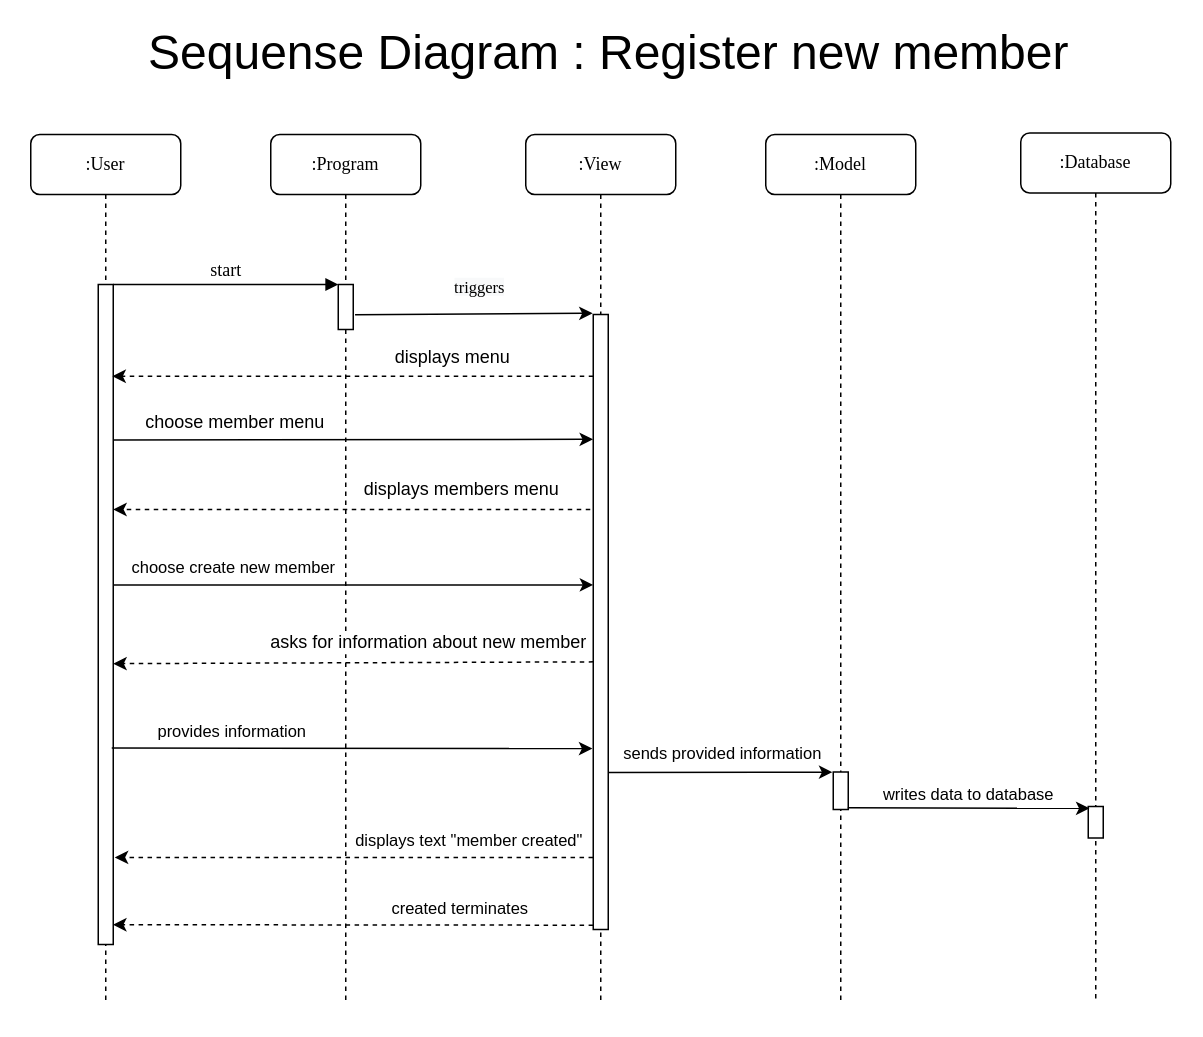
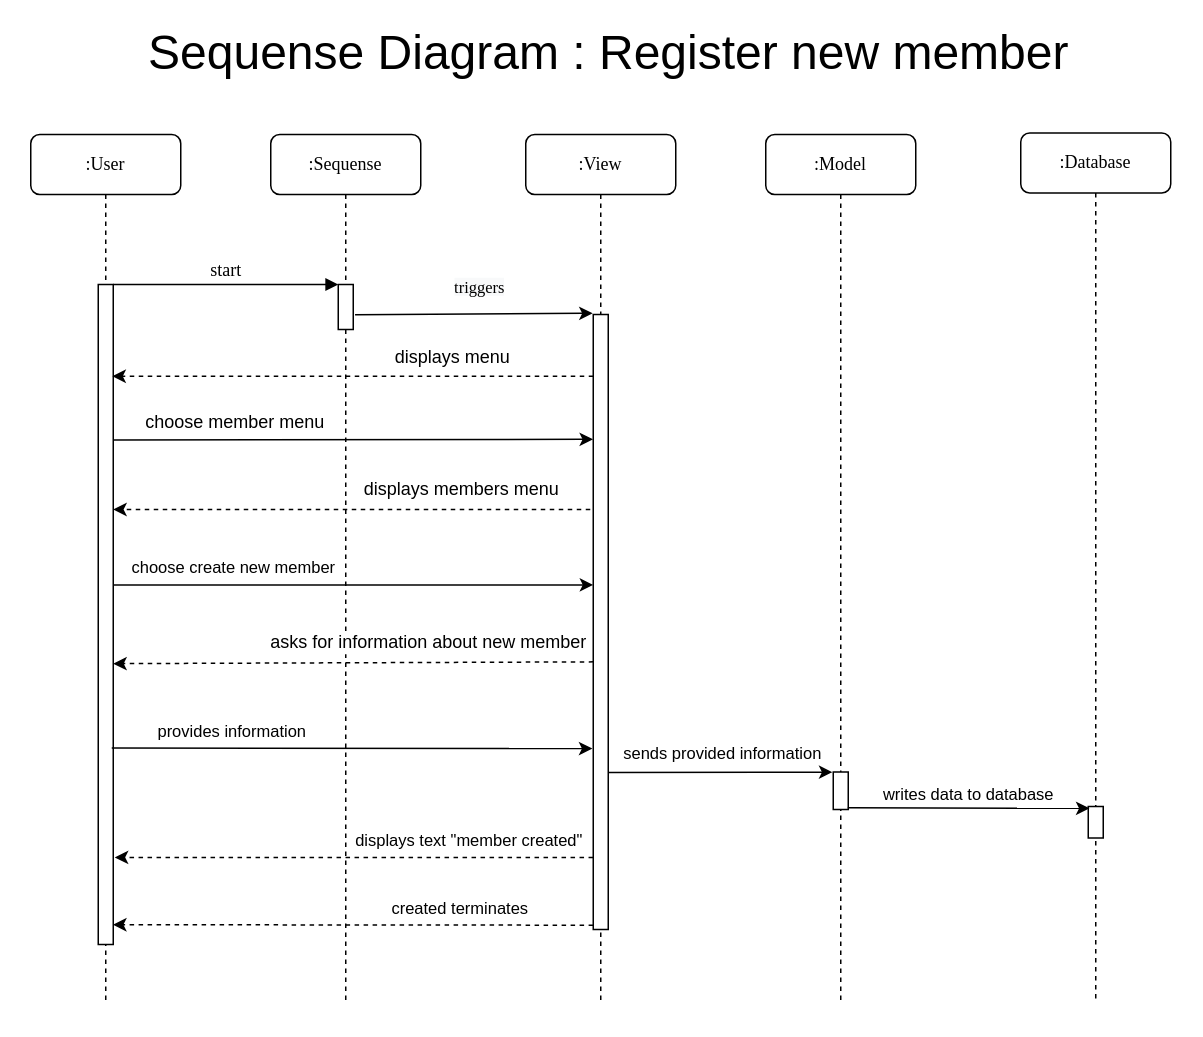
  <mxCell id="0" />
  <mxCell id="1" parent="0" />
- <mxCell id="2" value=":Program" style="shape=umlLifeline;perimeter=lifelinePerimeter;whiteSpace=wrap;html=1;container=1;collapsible=0;recursiveResize=0;outlineConnect=0;rounded=1;shadow=0;comic=0;labelBackgroundColor=none;strokeWidth=1;fontFamily=Verdana;fontSize=12;align=center;" parent="1" vertex="1"><mxGeometry x="180" y="89" width="100" height="580" as="geometry" /></mxCell>
+ <mxCell id="2" value=":Sequense" style="shape=umlLifeline;perimeter=lifelinePerimeter;whiteSpace=wrap;html=1;container=1;collapsible=0;recursiveResize=0;outlineConnect=0;rounded=1;shadow=0;comic=0;labelBackgroundColor=none;strokeWidth=1;fontFamily=Verdana;fontSize=12;align=center;" parent="1" vertex="1"><mxGeometry x="180" y="89" width="100" height="580" as="geometry" /></mxCell>
  <mxCell id="3" value="" style="html=1;points=[];perimeter=orthogonalPerimeter;rounded=0;shadow=0;comic=0;labelBackgroundColor=none;strokeWidth=1;fontFamily=Verdana;fontSize=12;align=center;" parent="2" vertex="1"><mxGeometry x="45" y="100" width="10" height="30" as="geometry" /></mxCell>
  <mxCell id="4" value=":View" style="shape=umlLifeline;perimeter=lifelinePerimeter;whiteSpace=wrap;html=1;container=1;collapsible=0;recursiveResize=0;outlineConnect=0;rounded=1;shadow=0;comic=0;labelBackgroundColor=none;strokeWidth=1;fontFamily=Verdana;fontSize=12;align=center;" parent="1" vertex="1"><mxGeometry x="350" y="89" width="100" height="580" as="geometry" /></mxCell>
  <mxCell id="5" value="" style="html=1;points=[];perimeter=orthogonalPerimeter;rounded=0;shadow=0;comic=0;labelBackgroundColor=none;strokeWidth=1;fontFamily=Verdana;fontSize=12;align=center;" parent="4" vertex="1"><mxGeometry x="45" y="120" width="10" height="410" as="geometry" /></mxCell>
  <mxCell id="6" value="" style="endArrow=classic;html=1;exitX=0.96;exitY=0.387;exitDx=0;exitDy=0;exitPerimeter=0;" parent="4" target="5" edge="1"><mxGeometry width="50" height="50" relative="1" as="geometry"><mxPoint x="-275.4" y="300.28" as="sourcePoint" /><mxPoint x="44.71" y="301.42" as="targetPoint" /></mxGeometry></mxCell>
  <mxCell id="7" value="choose create new member" style="edgeLabel;html=1;align=center;verticalAlign=middle;resizable=0;points=[];" parent="6" vertex="1" connectable="0"><mxGeometry x="-0.141" y="2" relative="1" as="geometry"><mxPoint x="-58.57" y="-9.73" as="offset" /></mxGeometry></mxCell>
  <mxCell id="8" value="" style="endArrow=classic;html=1;dashed=1;entryX=1;entryY=0.479;entryDx=0;entryDy=0;entryPerimeter=0;" parent="4" edge="1"><mxGeometry width="50" height="50" relative="1" as="geometry"><mxPoint x="45" y="351.58" as="sourcePoint" /><mxPoint x="-275" y="352.76" as="targetPoint" /></mxGeometry></mxCell>
  <mxCell id="9" value="&lt;span style=&quot;font-size: 12px&quot;&gt;asks for information about new member&lt;/span&gt;" style="edgeLabel;html=1;align=center;verticalAlign=middle;resizable=0;points=[];" parent="8" vertex="1" connectable="0"><mxGeometry x="-0.089" relative="1" as="geometry"><mxPoint x="35" y="-13.97" as="offset" /></mxGeometry></mxCell>
  <mxCell id="10" value=":Model" style="shape=umlLifeline;perimeter=lifelinePerimeter;whiteSpace=wrap;html=1;container=1;collapsible=0;recursiveResize=0;outlineConnect=0;rounded=1;shadow=0;comic=0;labelBackgroundColor=none;strokeWidth=1;fontFamily=Verdana;fontSize=12;align=center;" parent="1" vertex="1"><mxGeometry x="510" y="89" width="100" height="580" as="geometry" /></mxCell>
  <mxCell id="11" value="" style="html=1;points=[];perimeter=orthogonalPerimeter;rounded=0;shadow=0;comic=0;labelBackgroundColor=none;strokeWidth=1;fontFamily=Verdana;fontSize=12;align=center;" parent="10" vertex="1"><mxGeometry x="45" y="425" width="10" height="25" as="geometry" /></mxCell>
  <mxCell id="12" value=":Database" style="shape=umlLifeline;perimeter=lifelinePerimeter;whiteSpace=wrap;html=1;container=1;collapsible=0;recursiveResize=0;outlineConnect=0;rounded=1;shadow=0;comic=0;labelBackgroundColor=none;strokeWidth=1;fontFamily=Verdana;fontSize=12;align=center;" parent="1" vertex="1"><mxGeometry x="680" y="88" width="100" height="580" as="geometry" /></mxCell>
  <mxCell id="13" value="" style="html=1;points=[];perimeter=orthogonalPerimeter;rounded=0;shadow=0;comic=0;labelBackgroundColor=none;strokeWidth=1;fontFamily=Verdana;fontSize=12;align=center;" parent="12" vertex="1"><mxGeometry x="45" y="449" width="10" height="21" as="geometry" /></mxCell>
  <mxCell id="14" value=":User" style="shape=umlLifeline;perimeter=lifelinePerimeter;whiteSpace=wrap;html=1;container=1;collapsible=0;recursiveResize=0;outlineConnect=0;rounded=1;shadow=0;comic=0;labelBackgroundColor=none;strokeWidth=1;fontFamily=Verdana;fontSize=12;align=center;" parent="1" vertex="1"><mxGeometry x="20" y="89" width="100" height="580" as="geometry" /></mxCell>
  <mxCell id="15" value="" style="html=1;points=[];perimeter=orthogonalPerimeter;rounded=0;shadow=0;comic=0;labelBackgroundColor=none;strokeWidth=1;fontFamily=Verdana;fontSize=12;align=center;" parent="14" vertex="1"><mxGeometry x="45" y="100" width="10" height="440" as="geometry" /></mxCell>
  <mxCell id="16" value="start" style="html=1;verticalAlign=bottom;endArrow=block;entryX=0;entryY=0;labelBackgroundColor=none;fontFamily=Verdana;fontSize=12;edgeStyle=elbowEdgeStyle;elbow=vertical;" parent="1" source="15" target="3" edge="1"><mxGeometry relative="1" as="geometry"><mxPoint x="140" y="199" as="sourcePoint" /></mxGeometry></mxCell>
  <mxCell id="17" value="" style="endArrow=classic;html=1;entryX=0.943;entryY=0.139;entryDx=0;entryDy=0;entryPerimeter=0;dashed=1;" parent="1" source="5" target="15" edge="1"><mxGeometry width="50" height="50" relative="1" as="geometry"><mxPoint x="366" y="252.04" as="sourcePoint" /><mxPoint x="74" y="251.88" as="targetPoint" /></mxGeometry></mxCell>
  <mxCell id="18" value="&lt;font style=&quot;font-size: 12px&quot;&gt;displays menu&lt;/font&gt;" style="edgeLabel;html=1;align=center;verticalAlign=middle;resizable=0;points=[];" parent="17" vertex="1" connectable="0"><mxGeometry x="-0.089" relative="1" as="geometry"><mxPoint x="51" y="-12.97" as="offset" /></mxGeometry></mxCell>
  <mxCell id="19" value="" style="endArrow=classic;html=1;exitX=1;exitY=0.231;exitDx=0;exitDy=0;exitPerimeter=0;entryX=-0.014;entryY=0.353;entryDx=0;entryDy=0;entryPerimeter=0;" parent="1" edge="1"><mxGeometry width="50" height="50" relative="1" as="geometry"><mxPoint x="75" y="292.64" as="sourcePoint" /><mxPoint x="394.86" y="292.19" as="targetPoint" /></mxGeometry></mxCell>
  <mxCell id="20" value="&lt;font style=&quot;font-size: 12px&quot;&gt;choose member menu&lt;/font&gt;" style="edgeLabel;html=1;align=center;verticalAlign=middle;resizable=0;points=[];" parent="19" vertex="1" connectable="0"><mxGeometry x="-0.141" y="2" relative="1" as="geometry"><mxPoint x="-56.57" y="-9.73" as="offset" /></mxGeometry></mxCell>
  <mxCell id="21" value="&lt;font style=&quot;font-size: 32px&quot;&gt;Sequense Diagram : Register new member&lt;/font&gt;" style="text;html=1;align=center;verticalAlign=middle;resizable=0;points=[];autosize=1;" parent="1" vertex="1"><mxGeometry x="90" y="20" width="630" height="30" as="geometry" /></mxCell>
  <mxCell id="22" value="" style="endArrow=classic;html=1;dashed=1;" parent="1" edge="1"><mxGeometry width="50" height="50" relative="1" as="geometry"><mxPoint x="393" y="339" as="sourcePoint" /><mxPoint x="75" y="339" as="targetPoint" /></mxGeometry></mxCell>
  <mxCell id="23" value="&lt;span style=&quot;font-size: 12px&quot;&gt;displays members menu&lt;/span&gt;" style="edgeLabel;html=1;align=center;verticalAlign=middle;resizable=0;points=[];" parent="22" vertex="1" connectable="0"><mxGeometry x="-0.089" relative="1" as="geometry"><mxPoint x="58" y="-13.97" as="offset" /></mxGeometry></mxCell>
  <mxCell id="24" value="" style="endArrow=classic;html=1;entryX=-0.056;entryY=0.004;entryDx=0;entryDy=0;entryPerimeter=0;exitX=0.997;exitY=0.122;exitDx=0;exitDy=0;exitPerimeter=0;" parent="1" target="11" edge="1"><mxGeometry width="50" height="50" relative="1" as="geometry"><mxPoint x="404.97" y="514.25" as="sourcePoint" /><mxPoint x="369.71" y="449.2" as="targetPoint" /></mxGeometry></mxCell>
  <mxCell id="25" value="sends provided information" style="edgeLabel;html=1;align=center;verticalAlign=middle;resizable=0;points=[];" parent="24" vertex="1" connectable="0"><mxGeometry x="-0.141" y="2" relative="1" as="geometry"><mxPoint x="11.8" y="-10.73" as="offset" /></mxGeometry></mxCell>
  <mxCell id="26" value="writes data to database" style="endArrow=classic;html=1;entryX=0.083;entryY=0.059;entryDx=0;entryDy=0;entryPerimeter=0;exitX=0.971;exitY=0.954;exitDx=0;exitDy=0;exitPerimeter=0;" parent="1" source="11" target="13" edge="1"><mxGeometry x="-0.009" y="9" width="50" height="50" relative="1" as="geometry"><mxPoint x="567" y="529" as="sourcePoint" /><mxPoint x="703" y="458.722" as="targetPoint" /><mxPoint as="offset" /></mxGeometry></mxCell>
  <mxCell id="27" value="" style="endArrow=classic;html=1;entryX=1.1;entryY=0.959;entryDx=0;entryDy=0;entryPerimeter=0;dashed=1;exitX=-0.014;exitY=0.576;exitDx=0;exitDy=0;exitPerimeter=0;" parent="1" edge="1"><mxGeometry width="50" height="50" relative="1" as="geometry"><mxPoint x="394.86" y="571" as="sourcePoint" /><mxPoint x="76" y="570.96" as="targetPoint" /></mxGeometry></mxCell>
  <mxCell id="28" value="displays text &quot;member created&quot;" style="edgeLabel;html=1;align=center;verticalAlign=middle;resizable=0;points=[];" parent="1" vertex="1" connectable="0"><mxGeometry x="293.001" y="484.001" as="geometry"><mxPoint x="18" y="75" as="offset" /></mxGeometry></mxCell>
  <mxCell id="29" value="" style="endArrow=classic;html=1;dashed=1;exitX=-0.01;exitY=0.937;exitDx=0;exitDy=0;exitPerimeter=0;entryX=0.987;entryY=0.97;entryDx=0;entryDy=0;entryPerimeter=0;" parent="1" target="15" edge="1"><mxGeometry width="50" height="50" relative="1" as="geometry"><mxPoint x="394.9" y="616.125" as="sourcePoint" /><mxPoint x="80" y="616" as="targetPoint" /></mxGeometry></mxCell>
  <mxCell id="30" value="created terminates" style="edgeLabel;html=1;align=center;verticalAlign=middle;resizable=0;points=[];" parent="1" vertex="1" connectable="0"><mxGeometry x="287.001" y="529.001" as="geometry"><mxPoint x="18" y="75" as="offset" /></mxGeometry></mxCell>
  <mxCell id="31" value="" style="endArrow=classic;html=1;exitX=1.12;exitY=0.673;exitDx=0;exitDy=0;exitPerimeter=0;entryX=-0.04;entryY=-0.002;entryDx=0;entryDy=0;entryPerimeter=0;" parent="1" source="3" target="5" edge="1"><mxGeometry width="50" height="50" relative="1" as="geometry"><mxPoint x="250" y="249" as="sourcePoint" /><mxPoint x="300" y="199" as="targetPoint" /></mxGeometry></mxCell>
  <mxCell id="32" value="&lt;span style=&quot;font-family: &amp;#34;verdana&amp;#34; ; background-color: rgb(248 , 249 , 250)&quot;&gt;triggers&lt;/span&gt;" style="edgeLabel;html=1;align=center;verticalAlign=middle;resizable=0;points=[];" parent="31" vertex="1" connectable="0"><mxGeometry x="0.089" y="1" relative="1" as="geometry"><mxPoint x="-4" y="-17" as="offset" /></mxGeometry></mxCell>
  <mxCell id="33" value="" style="endArrow=classic;html=1;entryX=-0.057;entryY=-0.005;entryDx=0;entryDy=0;entryPerimeter=0;" parent="1" edge="1"><mxGeometry width="50" height="50" relative="1" as="geometry"><mxPoint x="74" y="498" as="sourcePoint" /><mxPoint x="394.43" y="498.375" as="targetPoint" /></mxGeometry></mxCell>
  <mxCell id="34" value="provides information" style="edgeLabel;html=1;align=center;verticalAlign=middle;resizable=0;points=[];" parent="33" vertex="1" connectable="0"><mxGeometry x="-0.141" y="2" relative="1" as="geometry"><mxPoint x="-58.57" y="-9.73" as="offset" /></mxGeometry></mxCell>
